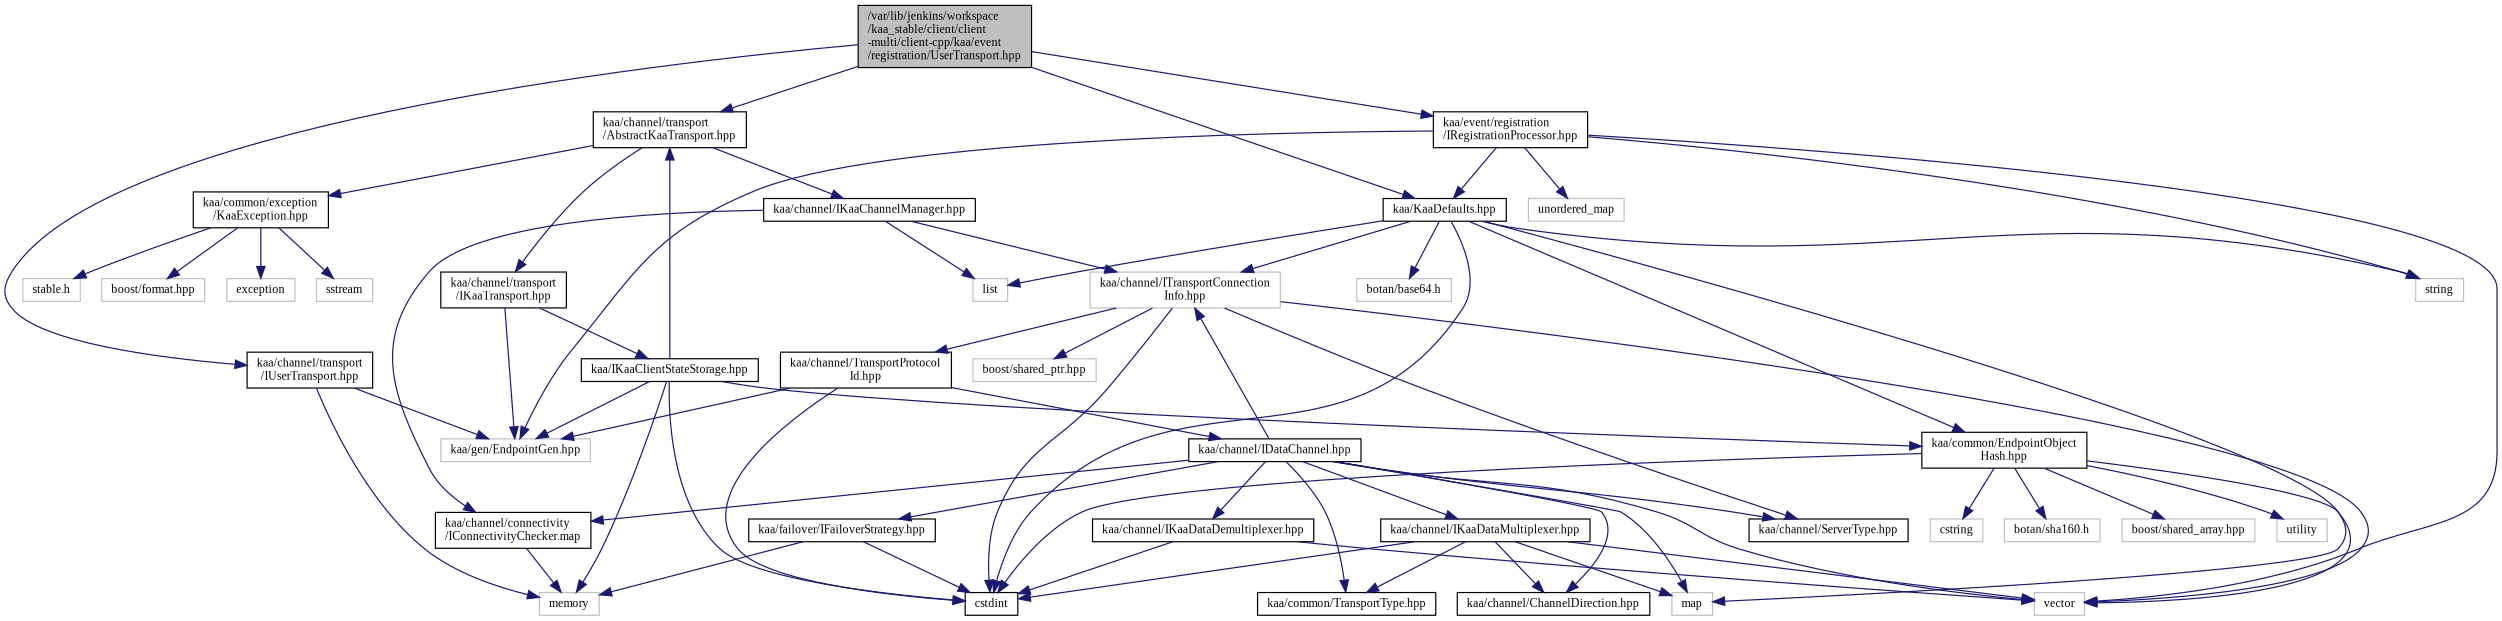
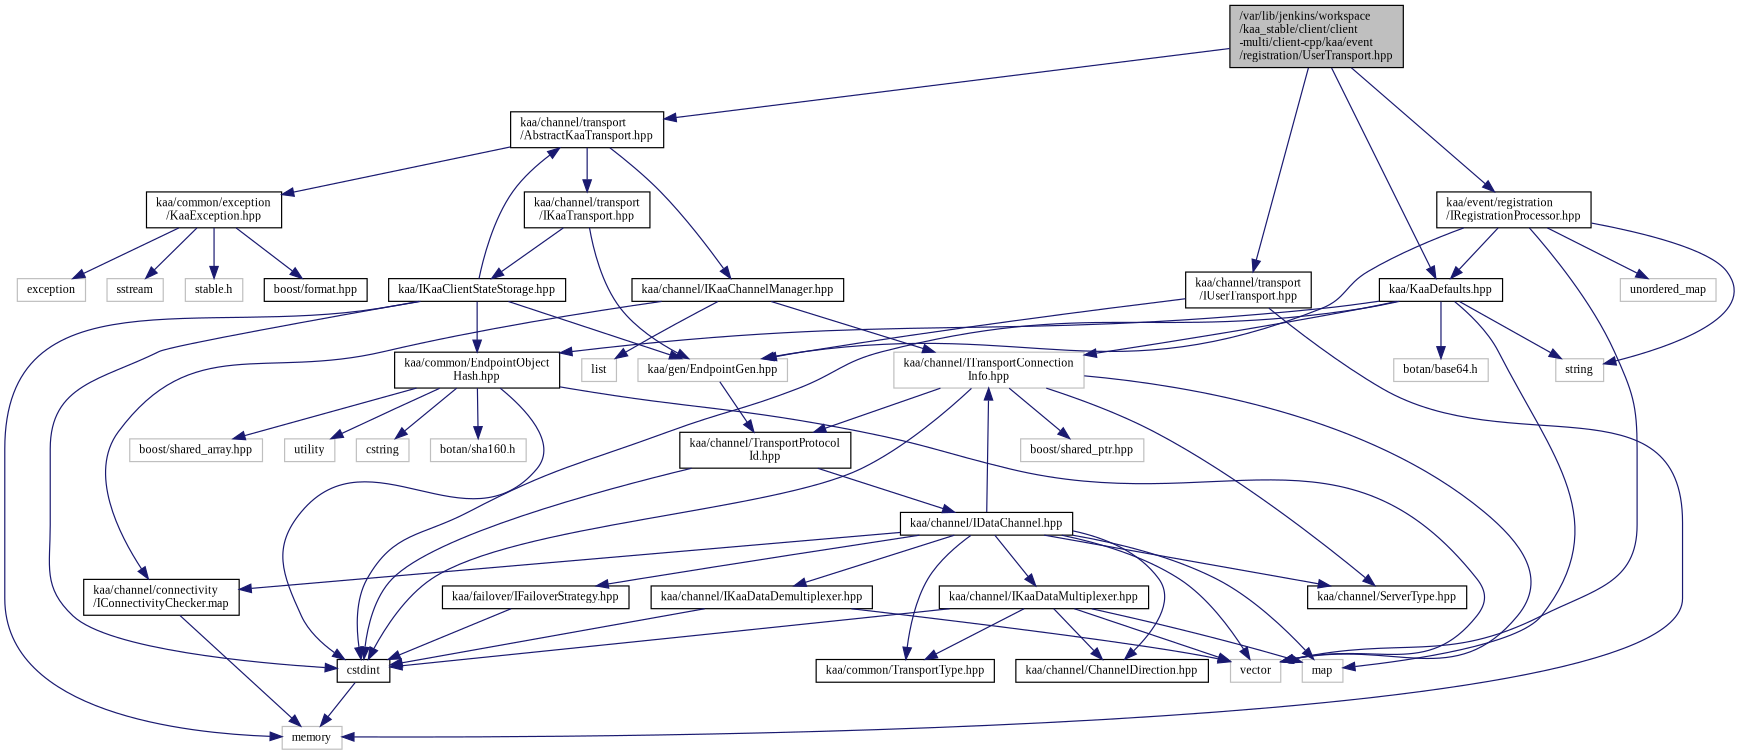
  digraph {
    fontname="Liberation Serif"
    node [color=black fontname="Liberation Serif" fontsize=10 shape=record]
    edge [color=midnightblue fontname="Liberation Serif" fontsize=10 labelfontname=FreeSans labelfontsize=10 style=solid]
    n1 [fillcolor=grey75 fontcolor=black height=0.2 label="/var/lib/jenkins/workspace\l/kaa_stable/client/client\l-multi/client-cpp/kaa/event\l/registration/UserTransport.hpp" style=filled width=0.4]
    n2 [height=0.2 label="kaa/KaaDefaults.hpp" width=0.4]
    n3 [height=0.2 label="kaa/channel/transport\l/AbstractKaaTransport.hpp" width=0.4]
    n4 [height=0.2 label="kaa/channel/transport\l/IUserTransport.hpp" width=0.4]
    n5 [height=0.2 label="kaa/event/registration\l/IRegistrationProcessor.hpp" width=0.4]
    n6 [color=grey75 height=0.2 label=map width=0.4]
    n7 [color=grey75 height=0.2 label=list width=0.4]
    n8 [color=grey75 height=0.2 label=string width=0.4]
    n9 [color=grey75 height=0.2 label="botan/base64.h" width=0.4]
    n10 [height=0.2 label=cstdint width=0.4]
    n11 [height=0.2 label="kaa/common/EndpointObject\lHash.hpp" width=0.4]
    n12 [color=grey75 height=0.2 label="kaa/channel/ITransportConnection\lInfo.hpp" width=0.4]
    n13 [height=0.2 label="kaa/channel/transport\l/IKaaTransport.hpp" width=0.4]
    n14 [height=0.2 label="kaa/channel/IKaaChannelManager.hpp" width=0.4]
    n15 [height=0.2 label="kaa/common/exception\l/KaaException.hpp" width=0.4]
    n16 [color=grey75 height=0.2 label="kaa/gen/EndpointGen.hpp" width=0.4]
    n17 [color=grey75 height=0.2 label=memory width=0.4]
    n18 [color=grey75 height=0.2 label=vector width=0.4]
    n19 [color=grey75 height=0.2 label=unordered_map width=0.4]
    n20 [color=grey75 height=0.2 label=utility width=0.4]
    n21 [color=grey75 height=0.2 label=cstring width=0.4]
    n22 [color=grey75 height=0.2 label="botan/sha160.h" width=0.4]
    n23 [color=grey75 height=0.2 label="boost/shared_array.hpp" width=0.4]
    n24 [color=grey75 height=0.2 label="boost/shared_ptr.hpp" width=0.4]
    n25 [height=0.2 label="kaa/channel/ServerType.hpp" width=0.4]
    n26 [height=0.2 label="kaa/channel/TransportProtocol\lId.hpp" width=0.4]
    n27 [height=0.2 label="kaa/channel/IDataChannel.hpp" width=0.4]
    n28 [height=0.2 label="kaa/IKaaClientStateStorage.hpp" width=0.4]
    n29 [height=0.2 label="kaa/channel/connectivity\l/IConnectivityChecker.map" width=0.4]
-   n30 [color=grey75 height=0.2 label="boost/format.hpp" width=0.4]
+   n30 [height=0.2 label="boost/format.hpp" width=0.4]
    n31 [color=grey75 height=0.2 label=exception width=0.4]
    n32 [color=grey75 height=0.2 label=sstream width=0.4]
    n33 [color=grey75 height=0.2 label="stable.h" width=0.4]
    n34 [height=0.2 label="kaa/failover/IFailoverStrategy.hpp" width=0.4]
    n35 [height=0.2 label="kaa/common/TransportType.hpp" width=0.4]
    n36 [height=0.2 label="kaa/channel/ChannelDirection.hpp" width=0.4]
    n37 [height=0.2 label="kaa/channel/IKaaDataMultiplexer.hpp" width=0.4]
    n38 [height=0.2 label="kaa/channel/IKaaDataDemultiplexer.hpp" width=0.4]
    n1 -> n2
    n1 -> n3
    n1 -> n4
    n1 -> n5
    n2 -> n6
-   n2 -> n7
    n2 -> n8
    n2 -> n9
    n2 -> n10
    n2 -> n11
    n2 -> n12
    n3 -> n13
    n3 -> n14
    n3 -> n15
    n4 -> n16
    n4 -> n17
    n5 -> n2
    n5 -> n8
    n5 -> n16
    n5 -> n18
    n5 -> n19
    n11 -> n10
    n11 -> n18
    n11 -> n20
    n11 -> n21
    n11 -> n22
    n11 -> n23
    n12 -> n10
    n12 -> n18
    n12 -> n24
    n12 -> n25
    n12 -> n26
    n13 -> n16
    n13 -> n28
    n14 -> n7
    n14 -> n12
    n14 -> n29
    n15 -> n30
    n15 -> n31
    n15 -> n32
    n15 -> n33
    n26 -> n10
-   n26 -> n16
+   n16 -> n26
    n26 -> n27
    n27 -> n6
    n27 -> n12
    n27 -> n18
    n27 -> n25
    n27 -> n29
    n27 -> n34
    n27 -> n35
    n27 -> n36
    n27 -> n37
    n27 -> n38
    n28 -> n3
    n28 -> n10
    n28 -> n11
    n28 -> n16
    n28 -> n17
    n29 -> n17
    n34 -> n10
-   n34 -> n17
+   n10 -> n17
    n37 -> n6
    n37 -> n10
    n37 -> n18
    n37 -> n35
    n37 -> n36
    n38 -> n10
    n38 -> n18
  }
